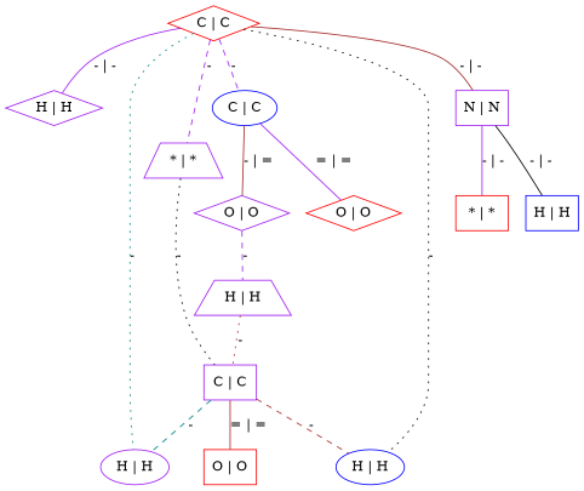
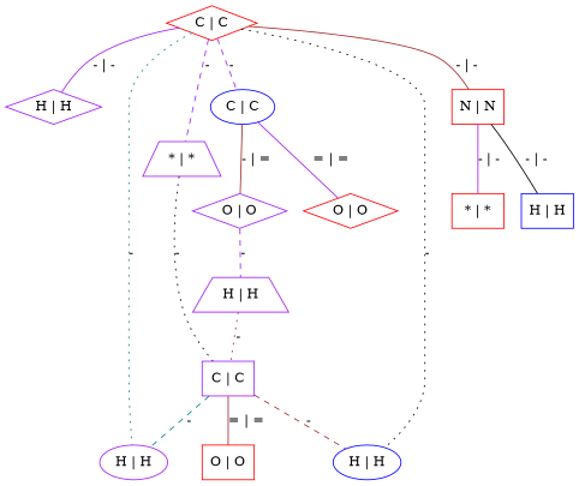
  graph {
    node [color=purple shape=box]
    edge [color=purple]
    n1 [label="C | C" color=red shape=diamond]
    n2 [label="H | H" shape=diamond]
    n3 [label="* | *" shape=trapezium]
-   n4 [label="N | N"]
+   n4 [label="N | N" color=red]
    n5 [label="C | C" color=blue shape=ellipse]
    n6 [label="H | H" shape=ellipse]
    n7 [label="H | H" color=blue shape=ellipse]
    n8 [label="C | C"]
    n9 [label="H | H" color=blue]
    n10 [label="* | *" color=red]
    n11 [label="O | O" color=red shape=diamond]
    n12 [label="O | O" shape=diamond]
    n13 [label="H | H" shape=trapezium]
    n14 [label="O | O" color=red]
    n1 -- n2 [label="- | -"]
    n1 -- n3 [label="-" style=dashed]
    n1 -- n4 [label="- | -" color=brown]
    n1 -- n5 [label="-" style=dashed]
    n1 -- n6 [label="-" style=dotted color=teal]
    n1 -- n7 [label="-" style=dotted color=black]
    n3 -- n8 [label="-" style=dotted color=black]
    n4 -- n9 [label="- | -" color=black]
    n4 -- n10 [label="- | -"]
    n5 -- n11 [label="= | ="]
    n5 -- n12 [label="- | =" color=brown]
    n8 -- n6 [label="-" style=dashed color=teal]
    n8 -- n7 [label="-" style=dashed color=brown]
    n8 -- n14 [label="= | =" color=brown]
    n12 -- n13 [label="-" style=dashed]
    n13 -- n8 [label="-" style=dotted color=brown]
  }
